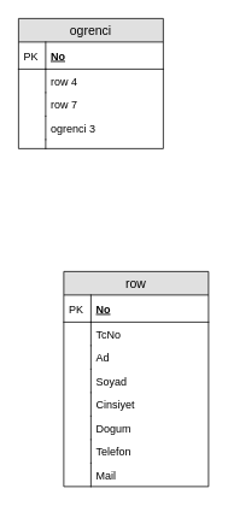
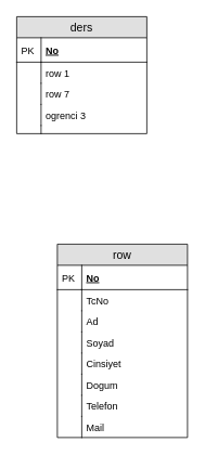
  <mxCell id="0" />
  <mxCell id="1" parent="0" />
  <mxCell id="2" value="row" style="swimlane;fontStyle=0;childLayout=stackLayout;horizontal=1;startSize=26;fillColor=#e0e0e0;horizontalStack=0;resizeParent=1;resizeParentMax=0;resizeLast=0;collapsible=1;marginBottom=0;swimlaneFillColor=#ffffff;align=center;fontSize=14;" vertex="1" parent="1"><mxGeometry x="70" y="300" width="160" height="238" as="geometry" /></mxCell>
  <mxCell id="3" value="No" style="shape=partialRectangle;top=0;left=0;right=0;bottom=1;align=left;verticalAlign=middle;fillColor=none;spacingLeft=34;spacingRight=4;overflow=hidden;rotatable=0;points=[[0,0.5],[1,0.5]];portConstraint=eastwest;dropTarget=0;fontStyle=5;fontSize=12;" vertex="1" parent="2"><mxGeometry y="26" width="160" height="30" as="geometry" /></mxCell>
  <mxCell id="4" value="PK" style="shape=partialRectangle;top=0;left=0;bottom=0;fillColor=none;align=left;verticalAlign=middle;spacingLeft=4;spacingRight=4;overflow=hidden;rotatable=0;points=[];portConstraint=eastwest;part=1;fontSize=12;" vertex="1" connectable="0" parent="3"><mxGeometry width="30" height="30" as="geometry" /></mxCell>
  <mxCell id="5" value="TcNo" style="shape=partialRectangle;top=0;left=0;right=0;bottom=0;align=left;verticalAlign=top;fillColor=none;spacingLeft=34;spacingRight=4;overflow=hidden;rotatable=0;points=[[0,0.5],[1,0.5]];portConstraint=eastwest;dropTarget=0;fontSize=12;" vertex="1" parent="2"><mxGeometry y="56" width="160" height="26" as="geometry" /></mxCell>
  <mxCell id="6" value="" style="shape=partialRectangle;top=0;left=0;bottom=0;fillColor=none;align=left;verticalAlign=top;spacingLeft=4;spacingRight=4;overflow=hidden;rotatable=0;points=[];portConstraint=eastwest;part=1;fontSize=12;" vertex="1" connectable="0" parent="5"><mxGeometry width="30" height="26" as="geometry" /></mxCell>
  <mxCell id="7" value="Ad" style="shape=partialRectangle;top=0;left=0;right=0;bottom=0;align=left;verticalAlign=top;fillColor=none;spacingLeft=34;spacingRight=4;overflow=hidden;rotatable=0;points=[[0,0.5],[1,0.5]];portConstraint=eastwest;dropTarget=0;fontSize=12;" vertex="1" parent="2"><mxGeometry y="82" width="160" height="26" as="geometry" /></mxCell>
  <mxCell id="8" value="" style="shape=partialRectangle;top=0;left=0;bottom=0;fillColor=none;align=left;verticalAlign=top;spacingLeft=4;spacingRight=4;overflow=hidden;rotatable=0;points=[];portConstraint=eastwest;part=1;fontSize=12;" vertex="1" connectable="0" parent="7"><mxGeometry width="30" height="26" as="geometry" /></mxCell>
  <mxCell id="9" value="Soyad" style="shape=partialRectangle;top=0;left=0;right=0;bottom=0;align=left;verticalAlign=top;fillColor=none;spacingLeft=34;spacingRight=4;overflow=hidden;rotatable=0;points=[[0,0.5],[1,0.5]];portConstraint=eastwest;dropTarget=0;fontSize=12;" vertex="1" parent="2"><mxGeometry y="108" width="160" height="26" as="geometry" /></mxCell>
  <mxCell id="10" value="" style="shape=partialRectangle;top=0;left=0;bottom=0;fillColor=none;align=left;verticalAlign=top;spacingLeft=4;spacingRight=4;overflow=hidden;rotatable=0;points=[];portConstraint=eastwest;part=1;fontSize=12;" vertex="1" connectable="0" parent="9"><mxGeometry width="30" height="26" as="geometry" /></mxCell>
  <mxCell id="11" value="Cinsiyet" style="shape=partialRectangle;top=0;left=0;right=0;bottom=0;align=left;verticalAlign=top;fillColor=none;spacingLeft=34;spacingRight=4;overflow=hidden;rotatable=0;points=[[0,0.5],[1,0.5]];portConstraint=eastwest;dropTarget=0;fontSize=12;" vertex="1" parent="2"><mxGeometry y="134" width="160" height="26" as="geometry" /></mxCell>
  <mxCell id="12" value="" style="shape=partialRectangle;top=0;left=0;bottom=0;fillColor=none;align=left;verticalAlign=top;spacingLeft=4;spacingRight=4;overflow=hidden;rotatable=0;points=[];portConstraint=eastwest;part=1;fontSize=12;" vertex="1" connectable="0" parent="11"><mxGeometry width="30" height="26" as="geometry" /></mxCell>
  <mxCell id="13" value="Dogum" style="shape=partialRectangle;top=0;left=0;right=0;bottom=0;align=left;verticalAlign=top;fillColor=none;spacingLeft=34;spacingRight=4;overflow=hidden;rotatable=0;points=[[0,0.5],[1,0.5]];portConstraint=eastwest;dropTarget=0;fontSize=12;" vertex="1" parent="2"><mxGeometry y="160" width="160" height="26" as="geometry" /></mxCell>
  <mxCell id="14" value="" style="shape=partialRectangle;top=0;left=0;bottom=0;fillColor=none;align=left;verticalAlign=top;spacingLeft=4;spacingRight=4;overflow=hidden;rotatable=0;points=[];portConstraint=eastwest;part=1;fontSize=12;" vertex="1" connectable="0" parent="13"><mxGeometry width="30" height="26" as="geometry" /></mxCell>
  <mxCell id="15" value="Telefon" style="shape=partialRectangle;top=0;left=0;right=0;bottom=0;align=left;verticalAlign=top;fillColor=none;spacingLeft=34;spacingRight=4;overflow=hidden;rotatable=0;points=[[0,0.5],[1,0.5]];portConstraint=eastwest;dropTarget=0;fontSize=12;" vertex="1" parent="2"><mxGeometry y="186" width="160" height="26" as="geometry" /></mxCell>
  <mxCell id="16" value="" style="shape=partialRectangle;top=0;left=0;bottom=0;fillColor=none;align=left;verticalAlign=top;spacingLeft=4;spacingRight=4;overflow=hidden;rotatable=0;points=[];portConstraint=eastwest;part=1;fontSize=12;" vertex="1" connectable="0" parent="15"><mxGeometry width="30" height="26" as="geometry" /></mxCell>
  <mxCell id="17" value="Mail" style="shape=partialRectangle;top=0;left=0;right=0;bottom=0;align=left;verticalAlign=top;fillColor=none;spacingLeft=34;spacingRight=4;overflow=hidden;rotatable=0;points=[[0,0.5],[1,0.5]];portConstraint=eastwest;dropTarget=0;fontSize=12;" vertex="1" parent="2"><mxGeometry y="212" width="160" height="26" as="geometry" /></mxCell>
  <mxCell id="18" value="" style="shape=partialRectangle;top=0;left=0;bottom=0;fillColor=none;align=left;verticalAlign=top;spacingLeft=4;spacingRight=4;overflow=hidden;rotatable=0;points=[];portConstraint=eastwest;part=1;fontSize=12;" vertex="1" connectable="0" parent="17"><mxGeometry width="30" height="26" as="geometry" /></mxCell>
- <mxCell id="19" value="ogrenci" style="swimlane;fontStyle=0;childLayout=stackLayout;horizontal=1;startSize=26;fillColor=#e0e0e0;horizontalStack=0;resizeParent=1;resizeParentMax=0;resizeLast=0;collapsible=1;marginBottom=0;swimlaneFillColor=#ffffff;align=center;fontSize=14;" vertex="1" parent="1"><mxGeometry x="20" y="20" width="160" height="144" as="geometry" /></mxCell>
+ <mxCell id="19" value="ders" style="swimlane;fontStyle=0;childLayout=stackLayout;horizontal=1;startSize=26;fillColor=#e0e0e0;horizontalStack=0;resizeParent=1;resizeParentMax=0;resizeLast=0;collapsible=1;marginBottom=0;swimlaneFillColor=#ffffff;align=center;fontSize=14;" vertex="1" parent="1"><mxGeometry x="20" y="20" width="160" height="144" as="geometry" /></mxCell>
  <mxCell id="20" value="No" style="shape=partialRectangle;top=0;left=0;right=0;bottom=1;align=left;verticalAlign=middle;fillColor=none;spacingLeft=34;spacingRight=4;overflow=hidden;rotatable=0;points=[[0,0.5],[1,0.5]];portConstraint=eastwest;dropTarget=0;fontStyle=5;fontSize=12;" vertex="1" parent="19"><mxGeometry y="26" width="160" height="30" as="geometry" /></mxCell>
  <mxCell id="21" value="PK" style="shape=partialRectangle;top=0;left=0;bottom=0;fillColor=none;align=left;verticalAlign=middle;spacingLeft=4;spacingRight=4;overflow=hidden;rotatable=0;points=[];portConstraint=eastwest;part=1;fontSize=12;" vertex="1" connectable="0" parent="20"><mxGeometry width="30" height="30" as="geometry" /></mxCell>
- <mxCell id="22" value="row 4" style="shape=partialRectangle;top=0;left=0;right=0;bottom=0;align=left;verticalAlign=top;fillColor=none;spacingLeft=34;spacingRight=4;overflow=hidden;rotatable=0;points=[[0,0.5],[1,0.5]];portConstraint=eastwest;dropTarget=0;fontSize=12;" vertex="1" parent="19"><mxGeometry y="56" width="160" height="26" as="geometry" /></mxCell>
+ <mxCell id="22" value="row 1" style="shape=partialRectangle;top=0;left=0;right=0;bottom=0;align=left;verticalAlign=top;fillColor=none;spacingLeft=34;spacingRight=4;overflow=hidden;rotatable=0;points=[[0,0.5],[1,0.5]];portConstraint=eastwest;dropTarget=0;fontSize=12;" vertex="1" parent="19"><mxGeometry y="56" width="160" height="26" as="geometry" /></mxCell>
  <mxCell id="23" value="" style="shape=partialRectangle;top=0;left=0;bottom=0;fillColor=none;align=left;verticalAlign=top;spacingLeft=4;spacingRight=4;overflow=hidden;rotatable=0;points=[];portConstraint=eastwest;part=1;fontSize=12;" vertex="1" connectable="0" parent="22"><mxGeometry width="30" height="26" as="geometry" /></mxCell>
  <mxCell id="24" value="row 7" style="shape=partialRectangle;top=0;left=0;right=0;bottom=0;align=left;verticalAlign=top;fillColor=none;spacingLeft=34;spacingRight=4;overflow=hidden;rotatable=0;points=[[0,0.5],[1,0.5]];portConstraint=eastwest;dropTarget=0;fontSize=12;" vertex="1" parent="19"><mxGeometry y="82" width="160" height="26" as="geometry" /></mxCell>
  <mxCell id="25" value="" style="shape=partialRectangle;top=0;left=0;bottom=0;fillColor=none;align=left;verticalAlign=top;spacingLeft=4;spacingRight=4;overflow=hidden;rotatable=0;points=[];portConstraint=eastwest;part=1;fontSize=12;" vertex="1" connectable="0" parent="24"><mxGeometry width="30" height="26" as="geometry" /></mxCell>
  <mxCell id="26" value="ogrenci 3" style="shape=partialRectangle;top=0;left=0;right=0;bottom=0;align=left;verticalAlign=top;fillColor=none;spacingLeft=34;spacingRight=4;overflow=hidden;rotatable=0;points=[[0,0.5],[1,0.5]];portConstraint=eastwest;dropTarget=0;fontSize=12;" vertex="1" parent="19"><mxGeometry y="108" width="160" height="26" as="geometry" /></mxCell>
  <mxCell id="27" value="" style="shape=partialRectangle;top=0;left=0;bottom=0;fillColor=none;align=left;verticalAlign=top;spacingLeft=4;spacingRight=4;overflow=hidden;rotatable=0;points=[];portConstraint=eastwest;part=1;fontSize=12;" vertex="1" connectable="0" parent="26"><mxGeometry width="30" height="26" as="geometry" /></mxCell>
  <mxCell id="28" value="" style="shape=partialRectangle;top=0;left=0;right=0;bottom=0;align=left;verticalAlign=top;fillColor=none;spacingLeft=34;spacingRight=4;overflow=hidden;rotatable=0;points=[[0,0.5],[1,0.5]];portConstraint=eastwest;dropTarget=0;fontSize=12;" vertex="1" parent="19"><mxGeometry y="134" width="160" height="10" as="geometry" /></mxCell>
  <mxCell id="29" value="" style="shape=partialRectangle;top=0;left=0;bottom=0;fillColor=none;align=left;verticalAlign=top;spacingLeft=4;spacingRight=4;overflow=hidden;rotatable=0;points=[];portConstraint=eastwest;part=1;fontSize=12;" vertex="1" connectable="0" parent="28"><mxGeometry width="30" height="10" as="geometry" /></mxCell>
